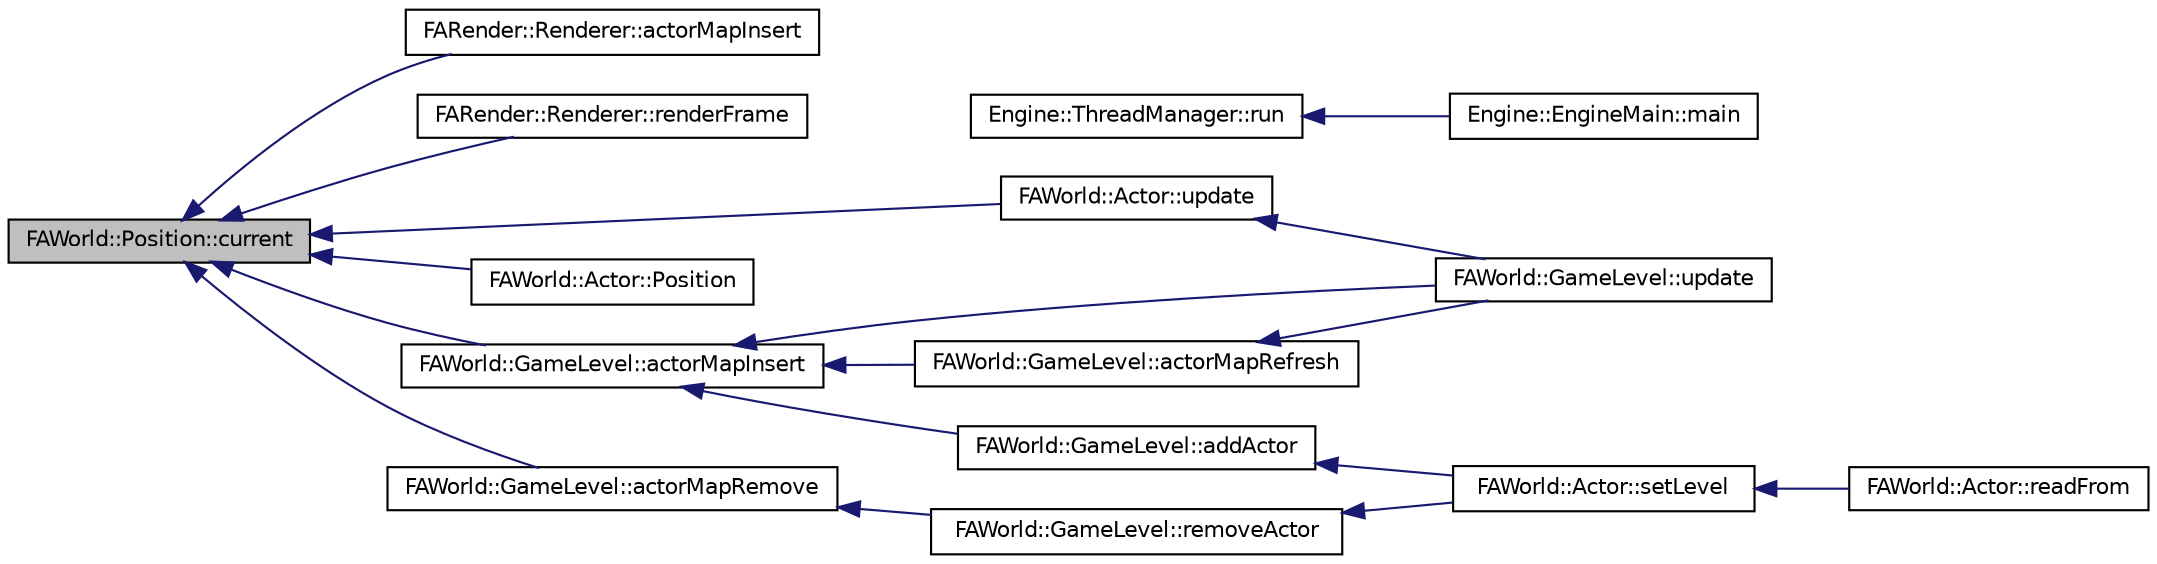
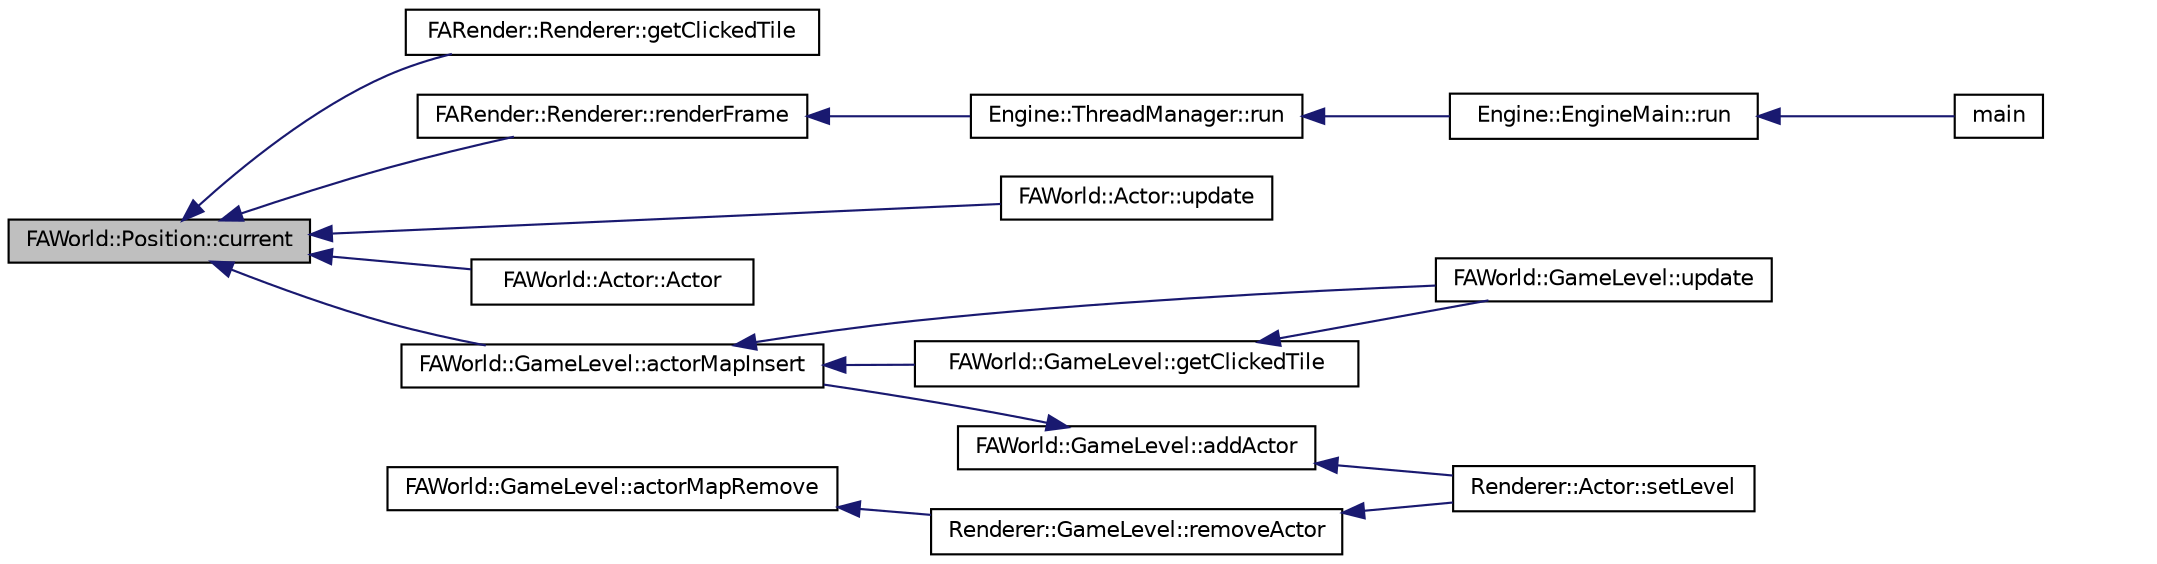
  digraph {
    rankdir=LR
    node [color=black fillcolor=white fontname=Helvetica fontsize=10 shape=record style=filled]
    edge [color=midnightblue dir=back fontname=Helvetica fontsize=10 labelfontname=Helvetica labelfontsize=10 style=solid]
    n1 [fillcolor=grey75 fontcolor=black height=0.2 label="FAWorld::Position::current" width=0.4]
-   n2 [height=0.2 label="FARender::Renderer::actorMapInsert" width=0.4]
+   n2 [height=0.2 label="FARender::Renderer::getClickedTile" width=0.4]
    n3 [height=0.2 label="FARender::Renderer::renderFrame" width=0.4]
    n4 [height=0.2 label="FAWorld::Actor::update" width=0.4]
-   n5 [height=0.2 label="FAWorld::Actor::Position" width=0.4]
+   n5 [height=0.2 label="FAWorld::Actor::Actor" width=0.4]
    n6 [height=0.2 label="FAWorld::GameLevel::actorMapInsert" width=0.4]
    n7 [height=0.2 label="FAWorld::GameLevel::actorMapRemove" width=0.4]
    n8 [height=0.2 label="Engine::ThreadManager::run" width=0.4]
    n9 [height=0.2 label="FAWorld::GameLevel::update" width=0.4]
-   n10 [height=0.2 label="FAWorld::GameLevel::actorMapRefresh" width=0.4]
+   n10 [height=0.2 label="FAWorld::GameLevel::getClickedTile" width=0.4]
    n11 [height=0.2 label="FAWorld::GameLevel::addActor" width=0.4]
-   n12 [height=0.2 label="FAWorld::GameLevel::removeActor" width=0.4]
-   n13 [height=0.2 label="Engine::EngineMain::main" width=0.4]
-   n15 [height=0.2 label="FAWorld::Actor::setLevel" width=0.4]
-   n16 [height=0.2 label="FAWorld::Actor::readFrom" width=0.4]
+   n12 [height=0.2 label="Renderer::GameLevel::removeActor" width=0.4]
+   n13 [height=0.2 label="Engine::EngineMain::run" width=0.4]
+   n14 [height=0.2 label=main width=0.4]
+   n15 [height=0.2 label="Renderer::Actor::setLevel" width=0.4]
    n1 -> n2
    n1 -> n3
    n1 -> n4
    n1 -> n5
    n1 -> n6
-   n1 -> n7
-   n4 -> n9
+   n3 -> n8
    n6 -> n9
    n6 -> n10
-   n6 -> n11
+   n11 -> n6
    n7 -> n12
    n8 -> n13
    n10 -> n9
    n11 -> n15
    n12 -> n15
-   n15 -> n16
+   n13 -> n14
  }
